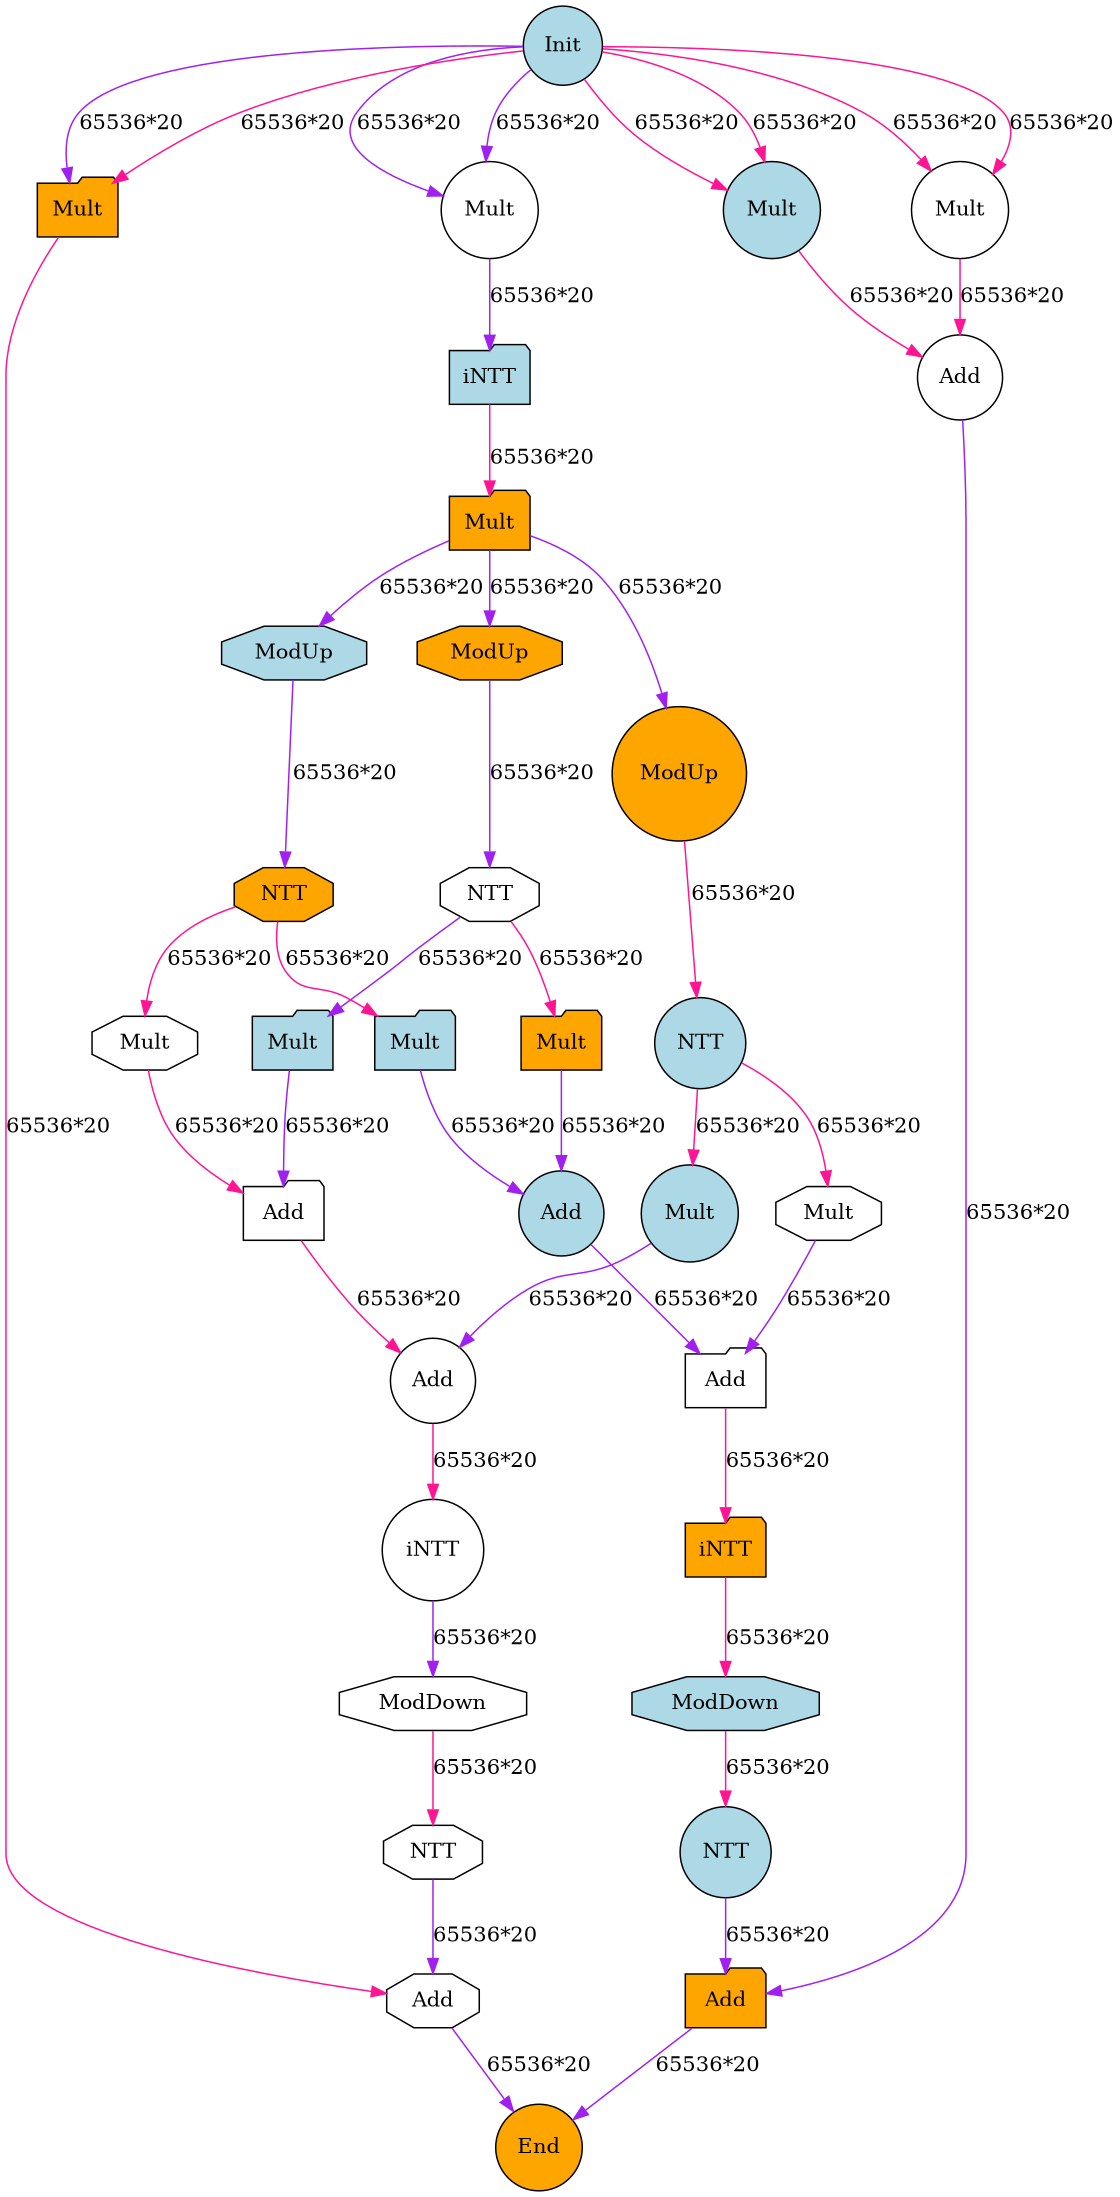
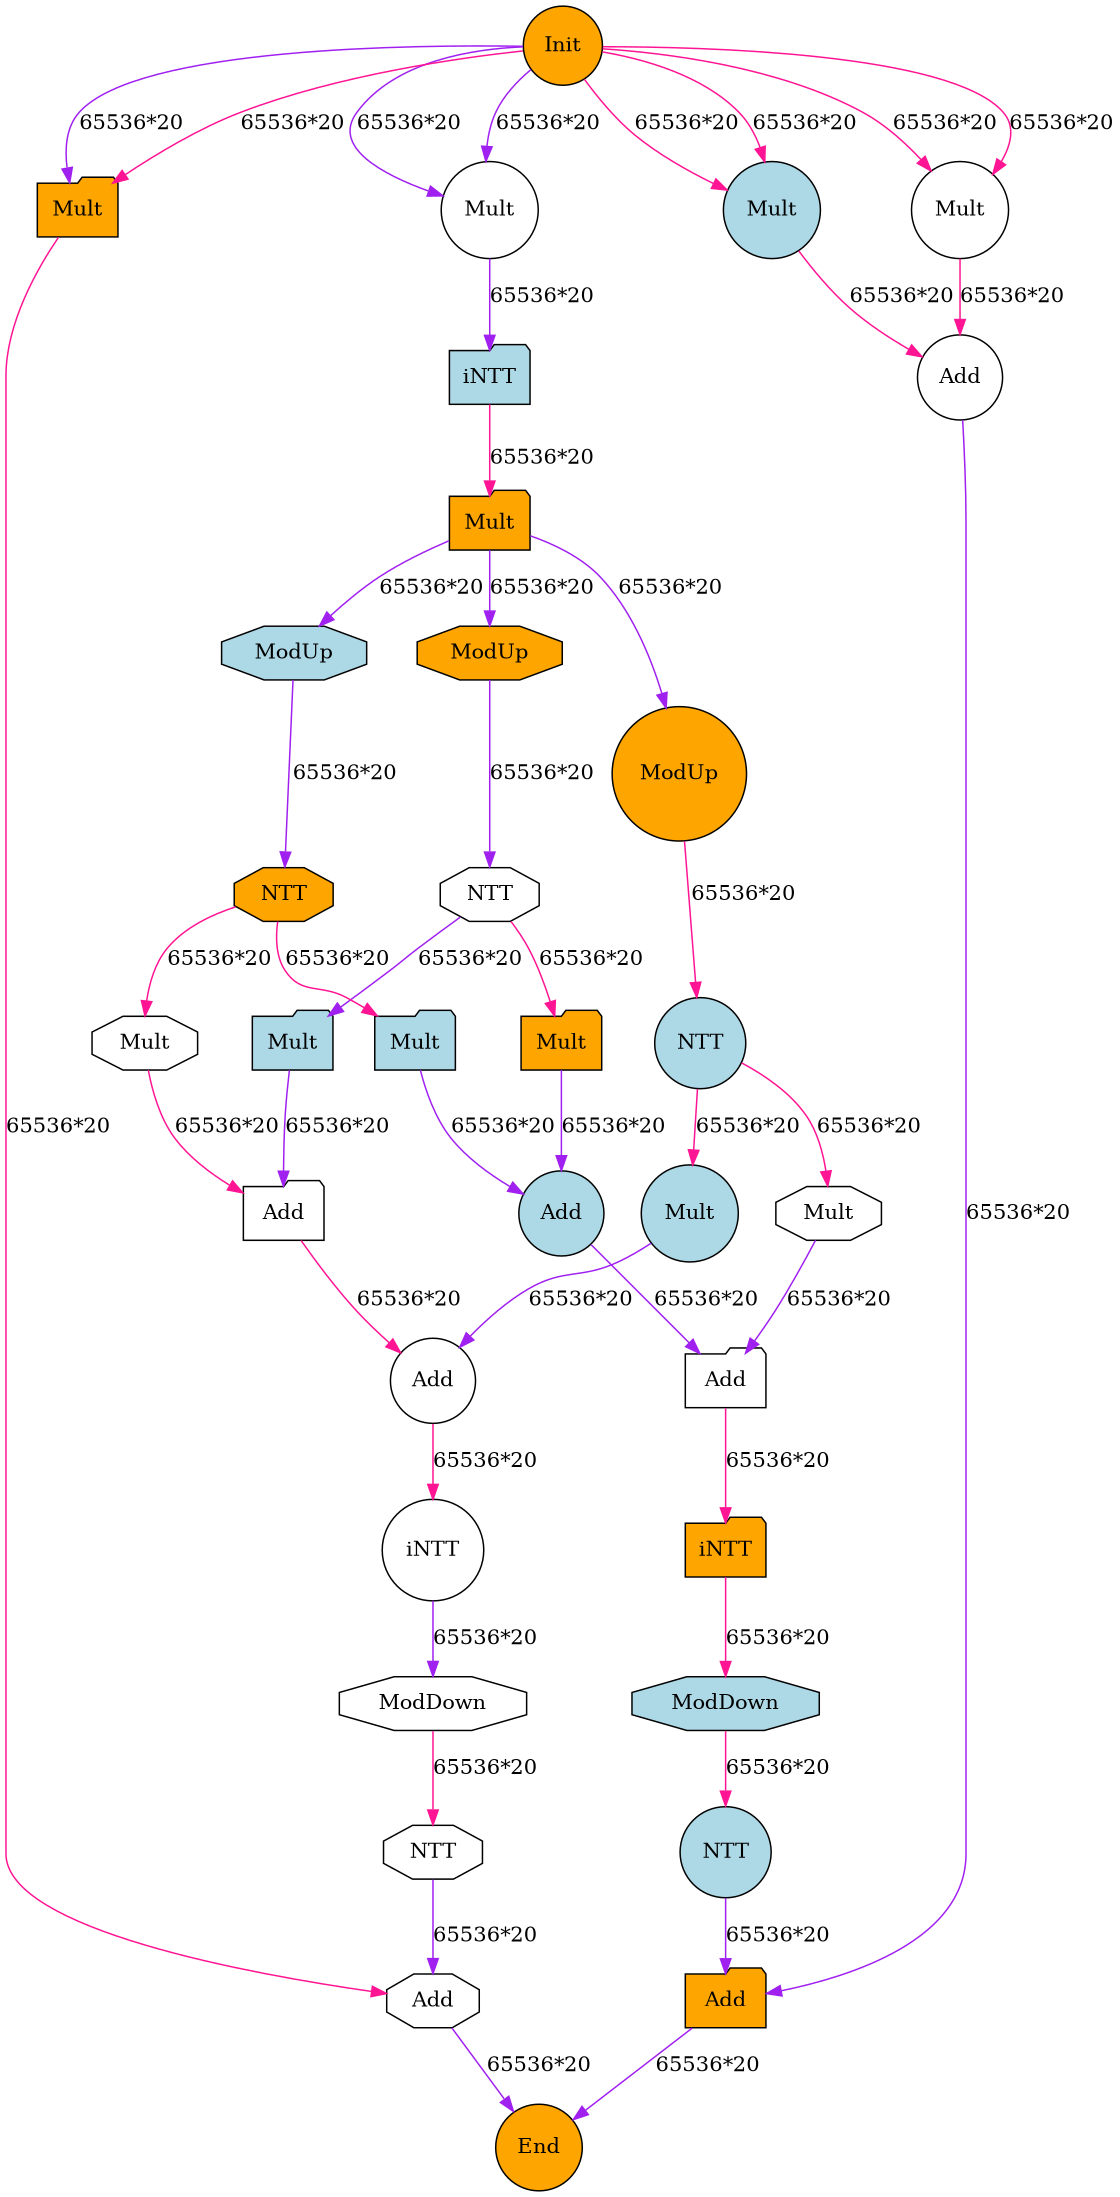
  digraph {
    node [style=filled fillcolor=white shape=circle]
    edge [color=purple]
-   n1 [label=Init fillcolor=lightblue]
+   n1 [label=Init fillcolor=orange]
    n2 [label=Mult]
    n3 [label=Mult fillcolor=lightblue]
    n4 [label=Mult]
    n5 [label=Mult fillcolor=orange shape=folder]
    n6 [label=iNTT fillcolor=lightblue shape=folder]
    n7 [label=Add]
    n8 [label=Add shape=octagon]
    n9 [label=Add fillcolor=orange shape=folder]
    n10 [label=Mult fillcolor=orange shape=folder]
    n11 [label=ModUp fillcolor=orange shape=octagon]
    n12 [label=ModUp fillcolor=lightblue shape=octagon]
    n13 [label=ModUp fillcolor=orange]
    n14 [label=NTT shape=octagon]
    n15 [label=NTT fillcolor=orange shape=octagon]
    n16 [label=NTT fillcolor=lightblue]
    n17 [label=Mult fillcolor=orange shape=folder]
    n18 [label=Mult fillcolor=lightblue shape=folder]
    n19 [label=Mult fillcolor=lightblue shape=folder]
    n20 [label=Mult shape=octagon]
    n21 [label=Mult shape=octagon]
    n22 [label=Mult fillcolor=lightblue]
    n23 [label=Add fillcolor=lightblue]
    n24 [label=Add shape=folder]
    n25 [label=Add shape=folder]
    n26 [label=Add]
    n27 [label=iNTT fillcolor=orange shape=folder]
    n28 [label=iNTT]
    n29 [label=ModDown fillcolor=lightblue shape=octagon]
    n30 [label=ModDown shape=octagon]
    n31 [label=NTT fillcolor=lightblue]
    n32 [label=NTT shape=octagon]
    n33 [label=End fillcolor=orange]
    n1 -> n2 [label="65536*20"]
    n1 -> n2 [label="65536*20"]
    n1 -> n3 [label="65536*20" color=deeppink]
    n1 -> n3 [label="65536*20" color=deeppink]
    n1 -> n4 [label="65536*20" color=deeppink]
    n1 -> n4 [label="65536*20" color=deeppink]
    n1 -> n5 [label="65536*20"]
    n1 -> n5 [label="65536*20" color=deeppink]
    n2 -> n6 [label="65536*20"]
    n3 -> n7 [label="65536*20" color=deeppink]
    n4 -> n7 [label="65536*20" color=deeppink]
    n5 -> n8 [label="65536*20" color=deeppink]
    n6 -> n10 [label="65536*20" color=deeppink]
    n7 -> n9 [label="65536*20"]
    n8 -> n33 [label="65536*20"]
    n9 -> n33 [label="65536*20"]
    n10 -> n11 [label="65536*20"]
    n10 -> n12 [label="65536*20"]
    n10 -> n13 [label="65536*20"]
    n11 -> n14 [label="65536*20"]
    n12 -> n15 [label="65536*20"]
    n13 -> n16 [label="65536*20" color=deeppink]
    n14 -> n17 [label="65536*20" color=deeppink]
    n14 -> n18 [label="65536*20"]
    n15 -> n19 [label="65536*20" color=deeppink]
    n15 -> n20 [label="65536*20" color=deeppink]
    n16 -> n21 [label="65536*20" color=deeppink]
    n16 -> n22 [label="65536*20" color=deeppink]
    n17 -> n23 [label="65536*20"]
    n18 -> n24 [label="65536*20"]
    n19 -> n23 [label="65536*20"]
    n20 -> n24 [label="65536*20" color=deeppink]
    n21 -> n25 [label="65536*20"]
    n22 -> n26 [label="65536*20"]
    n23 -> n25 [label="65536*20"]
    n24 -> n26 [label="65536*20" color=deeppink]
    n25 -> n27 [label="65536*20" color=deeppink]
    n26 -> n28 [label="65536*20" color=deeppink]
    n27 -> n29 [label="65536*20" color=deeppink]
    n28 -> n30 [label="65536*20"]
    n29 -> n31 [label="65536*20" color=deeppink]
    n30 -> n32 [label="65536*20" color=deeppink]
    n31 -> n9 [label="65536*20"]
    n32 -> n8 [label="65536*20"]
  }
